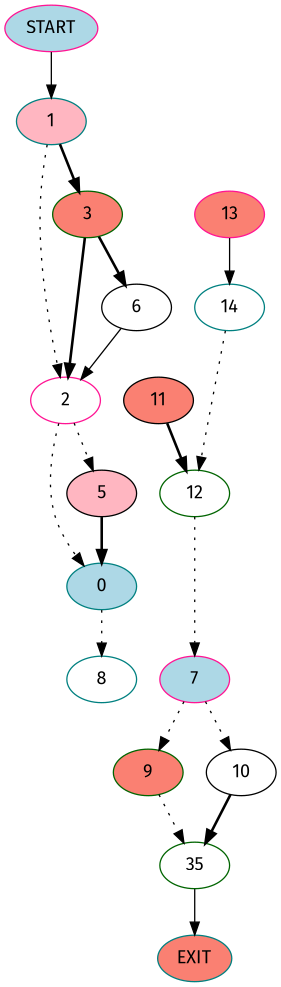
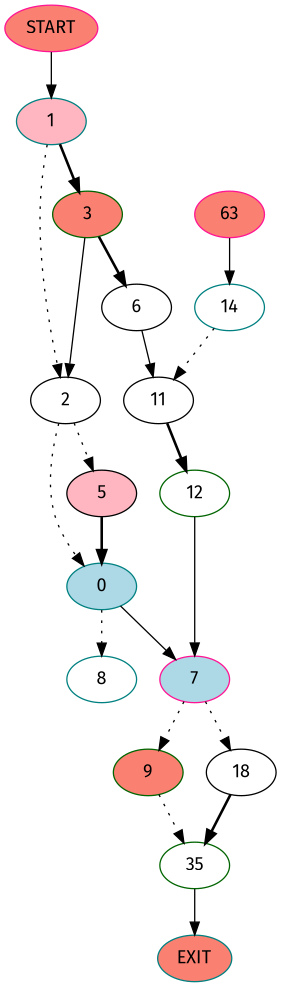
  digraph {
    fontname="Fira Sans"
    node [color=teal fillcolor=white fontname="Fira Sans" style=filled]
    edge [fontname="Fira Sans" style=dotted]
-   n1 [color=deeppink fillcolor=lightblue label=START]
+   n1 [color=deeppink fillcolor=salmon label=START]
    1 [fillcolor=lightpink]
-   2 [color=deeppink]
+   2 [color=black]
    3 [color=darkgreen fillcolor=salmon]
    n5 [fillcolor=salmon label=EXIT]
    n6 [fillcolor=lightblue label=0]
    5 [color=black fillcolor=lightpink]
    6 [color=black]
    7 [color=deeppink fillcolor=lightblue]
    8
    9 [color=darkgreen fillcolor=salmon]
-   10 [color=black]
+   10 [color=black label=18]
    n13 [color=darkgreen label=35]
-   11 [color=black fillcolor=salmon]
+   11 [color=black]
    12 [color=darkgreen]
-   13 [color=deeppink fillcolor=salmon]
+   13 [color=deeppink fillcolor=salmon label=63]
    14
    n1 -> 1 [style=solid]
    1 -> 2
    1 -> 3 [style=bold]
    2 -> n6
    2 -> 5
-   3 -> 2 [style=bold]
+   3 -> 2 [style=solid]
    3 -> 6 [style=bold]
+   n6 -> 7 [style=solid]
    n6 -> 8
    5 -> n6 [style=bold]
-   6 -> 2 [style=solid]
+   6 -> 11 [style=solid]
    7 -> 9
    7 -> 10
    9 -> n13
    10 -> n13 [style=bold]
    n13 -> n5 [style=solid]
    11 -> 12 [style=bold]
-   12 -> 7
+   12 -> 7 [style=solid]
    13 -> 14 [style=solid]
-   14 -> 12
+   14 -> 11
  }
